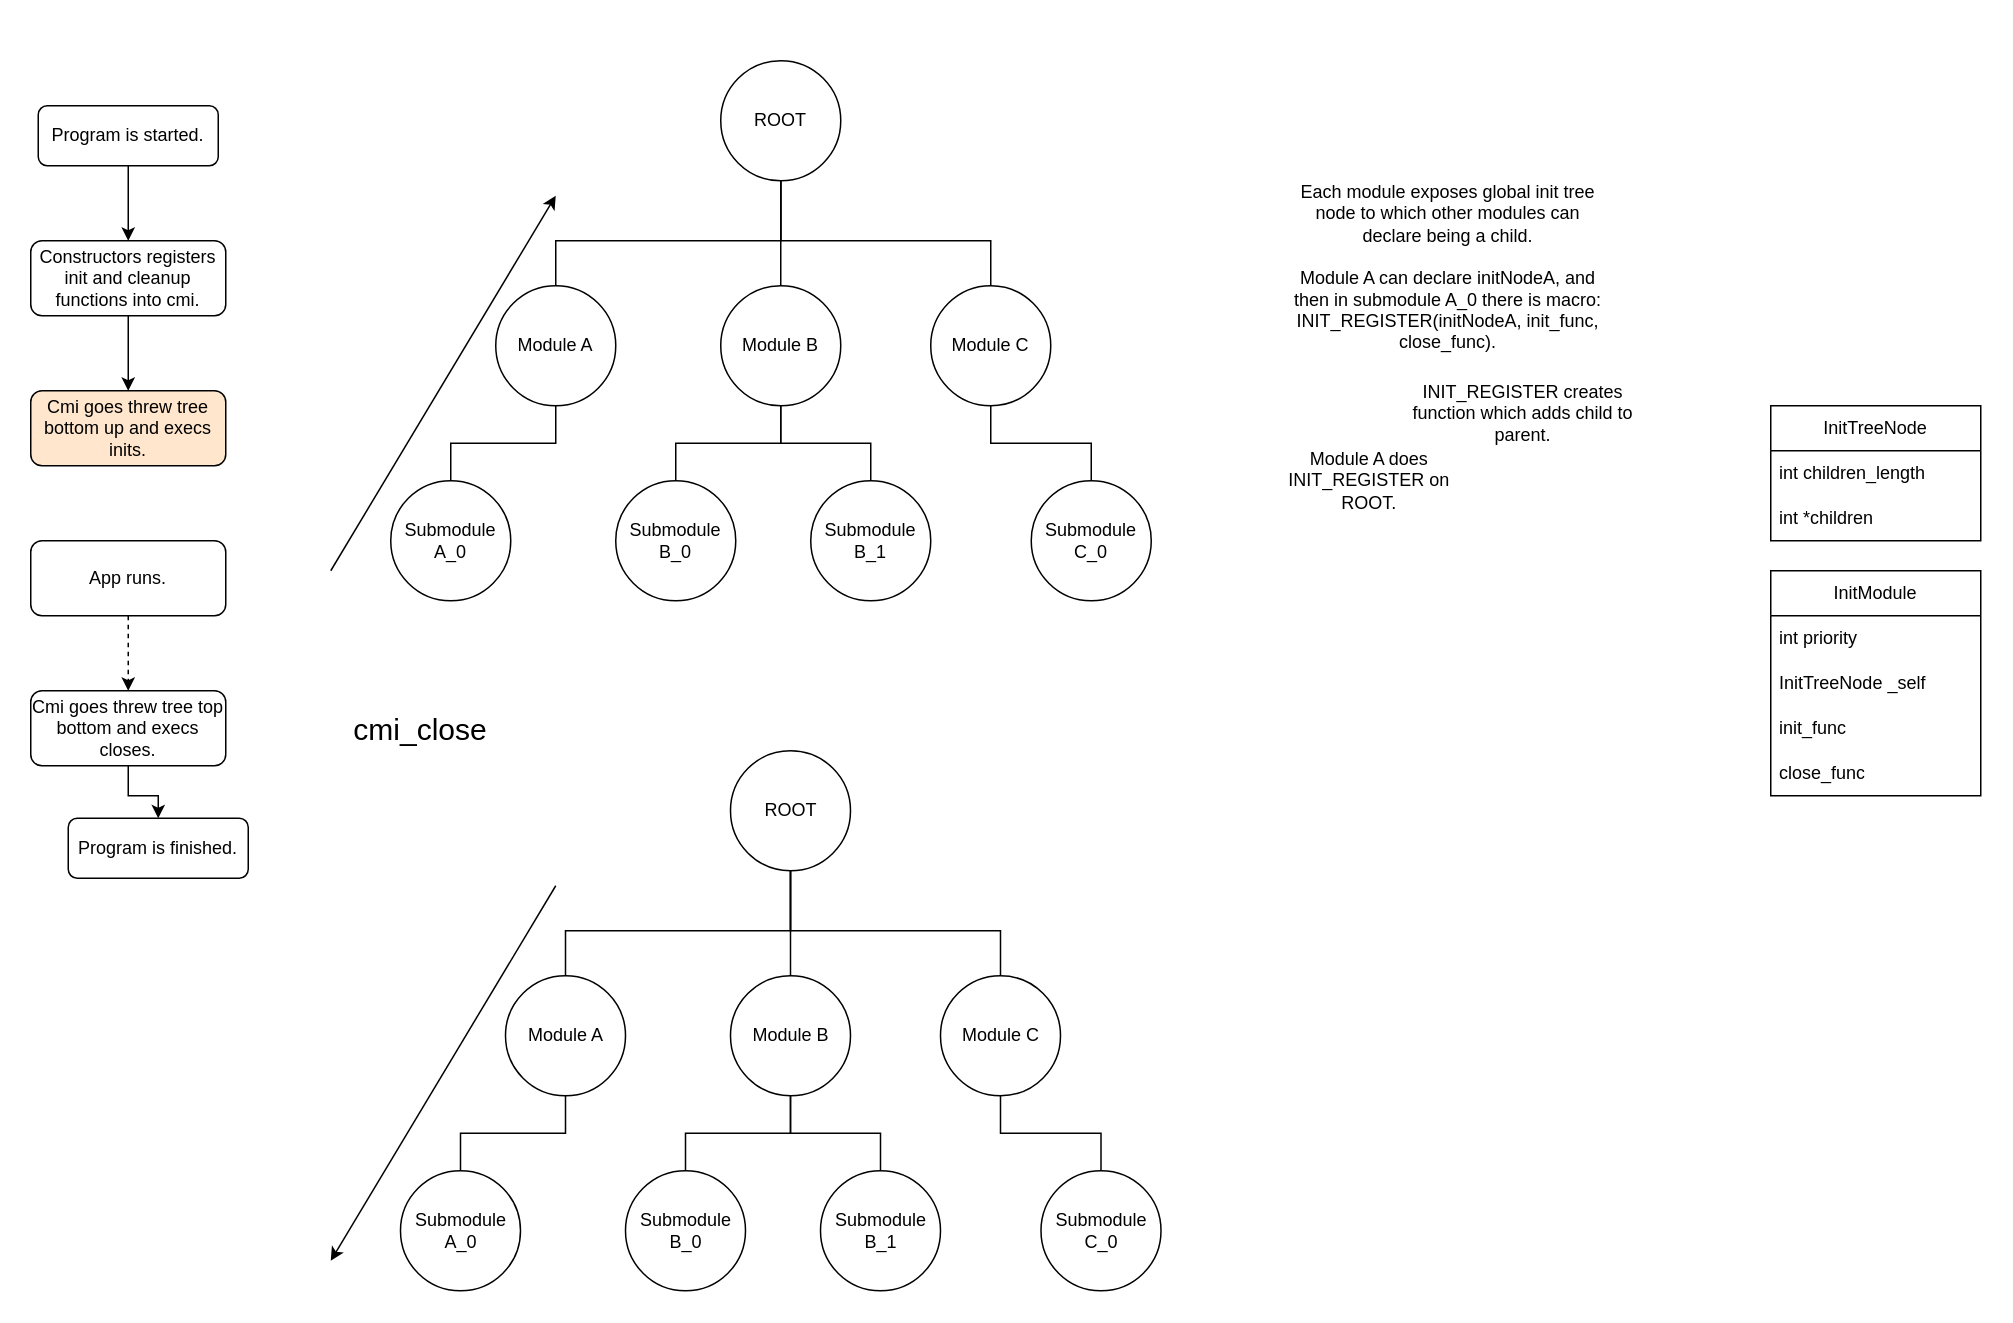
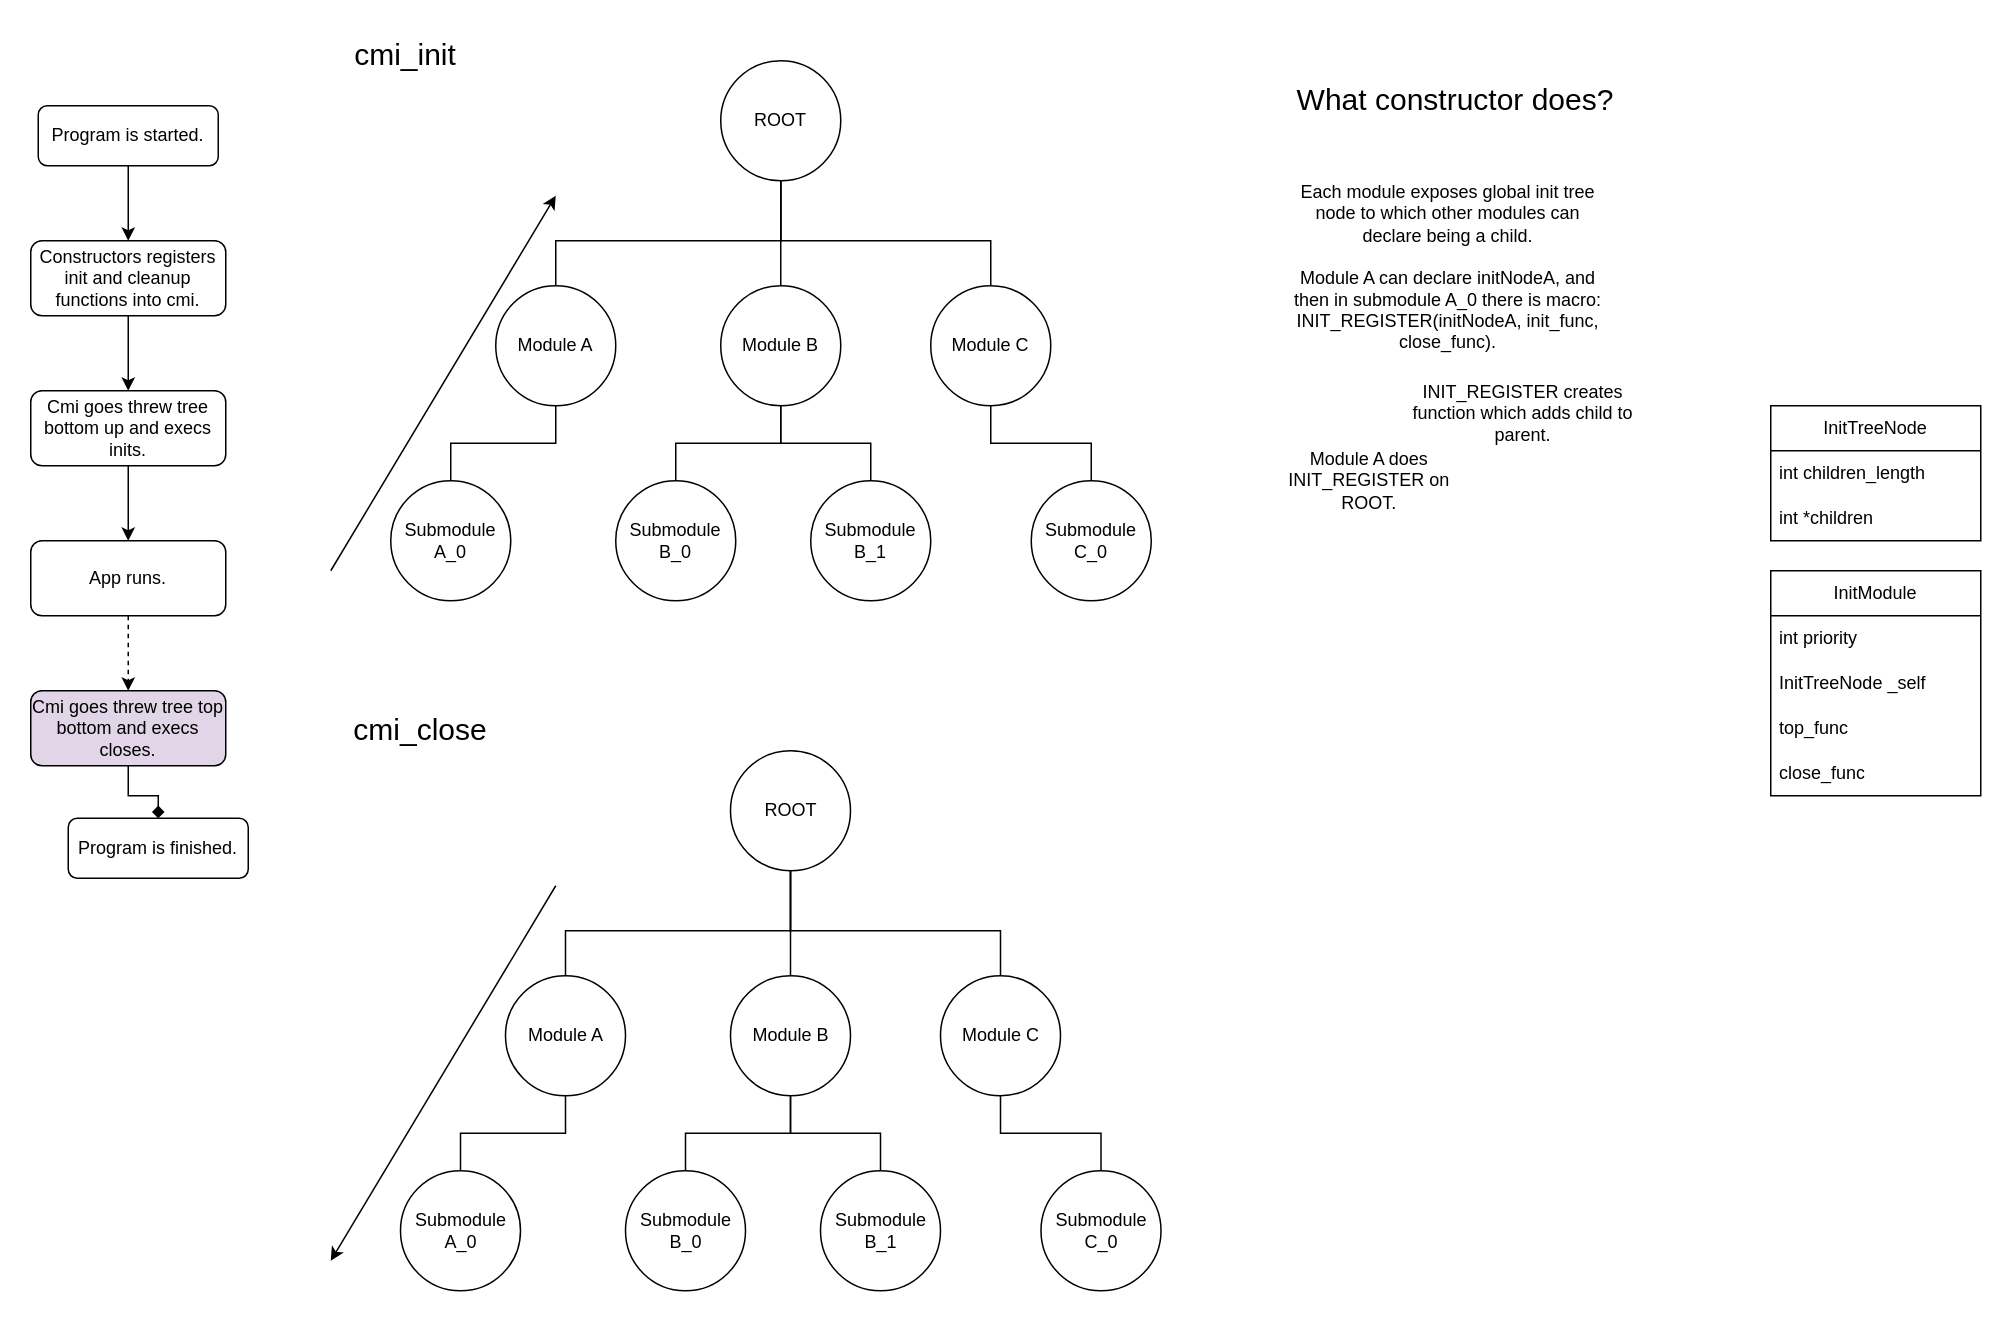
  <mxCell id="0" />
  <mxCell id="1" parent="0" />
  <mxCell id="2" value="" style="edgeStyle=orthogonalEdgeStyle;rounded=0;orthogonalLoop=1;jettySize=auto;html=1;" parent="1" source="3" target="5" edge="1"><mxGeometry relative="1" as="geometry" /></mxCell>
  <mxCell id="3" value="Program is started." style="rounded=1;whiteSpace=wrap;html=1;fontSize=12;glass=0;strokeWidth=1;shadow=0;" parent="1" vertex="1"><mxGeometry x="25" y="70" width="120" height="40" as="geometry" /></mxCell>
  <mxCell id="4" value="" style="edgeStyle=orthogonalEdgeStyle;rounded=0;orthogonalLoop=1;jettySize=auto;html=1;" parent="1" source="5" target="7" edge="1"><mxGeometry relative="1" as="geometry" /></mxCell>
  <mxCell id="5" value="Constructors registers init and cleanup functions into cmi." style="rounded=1;whiteSpace=wrap;html=1;fontSize=12;glass=0;strokeWidth=1;shadow=0;" parent="1" vertex="1"><mxGeometry x="20" y="160" width="130" height="50" as="geometry" /></mxCell>
- <mxCell id="7" value="Cmi goes threw tree bottom up and execs inits." style="rounded=1;whiteSpace=wrap;html=1;fontSize=12;glass=0;strokeWidth=1;shadow=0;fillColor=#ffe6cc;" parent="1" vertex="1"><mxGeometry x="20" y="260" width="130" height="50" as="geometry" /></mxCell>
+ <mxCell id="6" value="" style="edgeStyle=orthogonalEdgeStyle;rounded=0;orthogonalLoop=1;jettySize=auto;html=1;" parent="1" source="7" target="41" edge="1"><mxGeometry relative="1" as="geometry" /></mxCell>
+ <mxCell id="7" value="Cmi goes threw tree bottom up and execs inits." style="rounded=1;whiteSpace=wrap;html=1;fontSize=12;glass=0;strokeWidth=1;shadow=0;" parent="1" vertex="1"><mxGeometry x="20" y="260" width="130" height="50" as="geometry" /></mxCell>
  <mxCell id="8" value="ROOT" style="ellipse;whiteSpace=wrap;html=1;aspect=fixed;" parent="1" vertex="1"><mxGeometry x="480" y="40" width="80" height="80" as="geometry" /></mxCell>
  <mxCell id="9" value="" style="edgeStyle=orthogonalEdgeStyle;rounded=0;orthogonalLoop=1;jettySize=auto;html=1;endArrow=none;startFill=0;" parent="1" source="11" target="18" edge="1"><mxGeometry relative="1" as="geometry" /></mxCell>
  <mxCell id="10" value="" style="edgeStyle=orthogonalEdgeStyle;rounded=0;orthogonalLoop=1;jettySize=auto;html=1;entryX=0.5;entryY=1;entryDx=0;entryDy=0;endArrow=none;startFill=0;" parent="1" source="11" target="8" edge="1"><mxGeometry relative="1" as="geometry"><mxPoint x="370" y="70" as="targetPoint" /><Array as="points"><mxPoint x="370" y="160" /><mxPoint x="520" y="160" /></Array></mxGeometry></mxCell>
  <mxCell id="11" value="Module A" style="ellipse;whiteSpace=wrap;html=1;aspect=fixed;" parent="1" vertex="1"><mxGeometry x="330" y="190" width="80" height="80" as="geometry" /></mxCell>
  <mxCell id="12" value="" style="edgeStyle=orthogonalEdgeStyle;rounded=0;orthogonalLoop=1;jettySize=auto;html=1;endArrow=none;startFill=0;" parent="1" source="14" target="21" edge="1"><mxGeometry relative="1" as="geometry" /></mxCell>
  <mxCell id="13" value="" style="edgeStyle=orthogonalEdgeStyle;rounded=0;orthogonalLoop=1;jettySize=auto;html=1;endArrow=none;startFill=0;" parent="1" source="14" target="8" edge="1"><mxGeometry relative="1" as="geometry" /></mxCell>
  <mxCell id="14" value="Module B" style="ellipse;whiteSpace=wrap;html=1;aspect=fixed;" parent="1" vertex="1"><mxGeometry x="480" y="190" width="80" height="80" as="geometry" /></mxCell>
  <mxCell id="15" value="" style="edgeStyle=orthogonalEdgeStyle;rounded=0;orthogonalLoop=1;jettySize=auto;html=1;endArrow=none;startFill=0;" parent="1" source="17" target="22" edge="1"><mxGeometry relative="1" as="geometry" /></mxCell>
  <mxCell id="16" value="" style="edgeStyle=orthogonalEdgeStyle;rounded=0;orthogonalLoop=1;jettySize=auto;html=1;entryX=0.5;entryY=1;entryDx=0;entryDy=0;endArrow=none;startFill=0;" parent="1" source="17" target="8" edge="1"><mxGeometry relative="1" as="geometry"><mxPoint x="660" y="70" as="targetPoint" /><Array as="points"><mxPoint x="660" y="160" /><mxPoint x="520" y="160" /></Array></mxGeometry></mxCell>
  <mxCell id="17" value="Module C" style="ellipse;whiteSpace=wrap;html=1;aspect=fixed;" parent="1" vertex="1"><mxGeometry x="620" y="190" width="80" height="80" as="geometry" /></mxCell>
  <mxCell id="18" value="Submodule&lt;div&gt;A_0&lt;/div&gt;" style="ellipse;whiteSpace=wrap;html=1;aspect=fixed;" parent="1" vertex="1"><mxGeometry x="260" y="320" width="80" height="80" as="geometry" /></mxCell>
  <mxCell id="19" value="" style="edgeStyle=orthogonalEdgeStyle;rounded=0;orthogonalLoop=1;jettySize=auto;html=1;endArrow=none;startFill=0;" parent="1" source="20" target="14" edge="1"><mxGeometry relative="1" as="geometry" /></mxCell>
  <mxCell id="20" value="Submodule&lt;div&gt;B_0&lt;/div&gt;" style="ellipse;whiteSpace=wrap;html=1;aspect=fixed;" parent="1" vertex="1"><mxGeometry x="410" y="320" width="80" height="80" as="geometry" /></mxCell>
  <mxCell id="21" value="Submodule&lt;div&gt;B_1&lt;/div&gt;" style="ellipse;whiteSpace=wrap;html=1;aspect=fixed;" parent="1" vertex="1"><mxGeometry x="540" y="320" width="80" height="80" as="geometry" /></mxCell>
  <mxCell id="22" value="Submodule&lt;div&gt;C_0&lt;/div&gt;" style="ellipse;whiteSpace=wrap;html=1;aspect=fixed;" parent="1" vertex="1"><mxGeometry x="687" y="320" width="80" height="80" as="geometry" /></mxCell>
  <mxCell id="23" value="ROOT" style="ellipse;whiteSpace=wrap;html=1;aspect=fixed;" parent="1" vertex="1"><mxGeometry x="486.5" y="500" width="80" height="80" as="geometry" /></mxCell>
  <mxCell id="24" value="" style="edgeStyle=orthogonalEdgeStyle;rounded=0;orthogonalLoop=1;jettySize=auto;html=1;endArrow=none;startFill=0;" parent="1" source="26" target="33" edge="1"><mxGeometry relative="1" as="geometry" /></mxCell>
  <mxCell id="25" value="" style="edgeStyle=orthogonalEdgeStyle;rounded=0;orthogonalLoop=1;jettySize=auto;html=1;entryX=0.5;entryY=1;entryDx=0;entryDy=0;endArrow=none;startFill=0;" parent="1" source="26" target="23" edge="1"><mxGeometry relative="1" as="geometry"><mxPoint x="376.5" y="530" as="targetPoint" /><Array as="points"><mxPoint x="376.5" y="620" /><mxPoint x="526.5" y="620" /></Array></mxGeometry></mxCell>
  <mxCell id="26" value="Module A" style="ellipse;whiteSpace=wrap;html=1;aspect=fixed;" parent="1" vertex="1"><mxGeometry x="336.5" y="650" width="80" height="80" as="geometry" /></mxCell>
  <mxCell id="27" value="" style="edgeStyle=orthogonalEdgeStyle;rounded=0;orthogonalLoop=1;jettySize=auto;html=1;endArrow=none;startFill=0;" parent="1" source="29" target="36" edge="1"><mxGeometry relative="1" as="geometry" /></mxCell>
  <mxCell id="28" value="" style="edgeStyle=orthogonalEdgeStyle;rounded=0;orthogonalLoop=1;jettySize=auto;html=1;endArrow=none;startFill=0;" parent="1" source="29" target="23" edge="1"><mxGeometry relative="1" as="geometry" /></mxCell>
  <mxCell id="29" value="Module B" style="ellipse;whiteSpace=wrap;html=1;aspect=fixed;" parent="1" vertex="1"><mxGeometry x="486.5" y="650" width="80" height="80" as="geometry" /></mxCell>
  <mxCell id="30" value="" style="edgeStyle=orthogonalEdgeStyle;rounded=0;orthogonalLoop=1;jettySize=auto;html=1;endArrow=none;startFill=0;" parent="1" source="32" target="37" edge="1"><mxGeometry relative="1" as="geometry" /></mxCell>
  <mxCell id="31" value="" style="edgeStyle=orthogonalEdgeStyle;rounded=0;orthogonalLoop=1;jettySize=auto;html=1;entryX=0.5;entryY=1;entryDx=0;entryDy=0;endArrow=none;startFill=0;" parent="1" source="32" target="23" edge="1"><mxGeometry relative="1" as="geometry"><mxPoint x="666.5" y="530" as="targetPoint" /><Array as="points"><mxPoint x="666.5" y="620" /><mxPoint x="526.5" y="620" /></Array></mxGeometry></mxCell>
  <mxCell id="32" value="Module C" style="ellipse;whiteSpace=wrap;html=1;aspect=fixed;" parent="1" vertex="1"><mxGeometry x="626.5" y="650" width="80" height="80" as="geometry" /></mxCell>
  <mxCell id="33" value="Submodule&lt;div&gt;A_0&lt;/div&gt;" style="ellipse;whiteSpace=wrap;html=1;aspect=fixed;" parent="1" vertex="1"><mxGeometry x="266.5" y="780" width="80" height="80" as="geometry" /></mxCell>
  <mxCell id="34" value="" style="edgeStyle=orthogonalEdgeStyle;rounded=0;orthogonalLoop=1;jettySize=auto;html=1;endArrow=none;startFill=0;" parent="1" source="35" target="29" edge="1"><mxGeometry relative="1" as="geometry" /></mxCell>
  <mxCell id="35" value="Submodule&lt;div&gt;B_0&lt;/div&gt;" style="ellipse;whiteSpace=wrap;html=1;aspect=fixed;" parent="1" vertex="1"><mxGeometry x="416.5" y="780" width="80" height="80" as="geometry" /></mxCell>
  <mxCell id="36" value="Submodule&lt;div&gt;B_1&lt;/div&gt;" style="ellipse;whiteSpace=wrap;html=1;aspect=fixed;" parent="1" vertex="1"><mxGeometry x="546.5" y="780" width="80" height="80" as="geometry" /></mxCell>
  <mxCell id="37" value="Submodule&lt;div&gt;C_0&lt;/div&gt;" style="ellipse;whiteSpace=wrap;html=1;aspect=fixed;" parent="1" vertex="1"><mxGeometry x="693.5" y="780" width="80" height="80" as="geometry" /></mxCell>
+ <mxCell id="38" value="cmi_init" style="text;html=1;align=center;verticalAlign=middle;whiteSpace=wrap;rounded=0;fontSize=20;" parent="1" vertex="1"><mxGeometry x="240" y="20" width="60" height="30" as="geometry" /></mxCell>
  <mxCell id="39" value="cmi_close" style="text;html=1;align=center;verticalAlign=middle;whiteSpace=wrap;rounded=0;fontSize=20;" parent="1" vertex="1"><mxGeometry x="250" y="470" width="60" height="30" as="geometry" /></mxCell>
  <mxCell id="40" value="" style="edgeStyle=orthogonalEdgeStyle;rounded=0;orthogonalLoop=1;jettySize=auto;html=1;dashed=1;" parent="1" source="41" target="43" edge="1"><mxGeometry relative="1" as="geometry" /></mxCell>
  <mxCell id="41" value="App runs." style="rounded=1;whiteSpace=wrap;html=1;fontSize=12;glass=0;strokeWidth=1;shadow=0;" parent="1" vertex="1"><mxGeometry x="20" y="360" width="130" height="50" as="geometry" /></mxCell>
- <mxCell id="42" value="" style="edgeStyle=orthogonalEdgeStyle;rounded=0;orthogonalLoop=1;jettySize=auto;html=1;" parent="1" source="43" target="44" edge="1"><mxGeometry relative="1" as="geometry" /></mxCell>
- <mxCell id="43" value="Cmi goes threw tree top bottom and execs closes." style="rounded=1;whiteSpace=wrap;html=1;fontSize=12;glass=0;strokeWidth=1;shadow=0;" parent="1" vertex="1"><mxGeometry x="20" y="460" width="130" height="50" as="geometry" /></mxCell>
+ <mxCell id="42" value="" style="edgeStyle=orthogonalEdgeStyle;rounded=0;orthogonalLoop=1;jettySize=auto;html=1;endArrow=diamond;" parent="1" source="43" target="44" edge="1"><mxGeometry relative="1" as="geometry" /></mxCell>
+ <mxCell id="43" value="Cmi goes threw tree top bottom and execs closes." style="rounded=1;whiteSpace=wrap;html=1;fontSize=12;glass=0;strokeWidth=1;shadow=0;fillColor=#e1d5e7;" parent="1" vertex="1"><mxGeometry x="20" y="460" width="130" height="50" as="geometry" /></mxCell>
  <mxCell id="44" value="Program is finished." style="rounded=1;whiteSpace=wrap;html=1;fontSize=12;glass=0;strokeWidth=1;shadow=0;" parent="1" vertex="1"><mxGeometry x="45" y="545" width="120" height="40" as="geometry" /></mxCell>
  <mxCell id="45" value="" style="endArrow=classic;html=1;rounded=0;" parent="1" edge="1"><mxGeometry width="50" height="50" relative="1" as="geometry"><mxPoint x="220" y="380" as="sourcePoint" /><mxPoint x="370" y="130" as="targetPoint" /></mxGeometry></mxCell>
  <mxCell id="46" value="" style="endArrow=none;html=1;rounded=0;startFill=1;startArrow=classic;" parent="1" edge="1"><mxGeometry width="50" height="50" relative="1" as="geometry"><mxPoint x="220" y="840" as="sourcePoint" /><mxPoint x="370" y="590" as="targetPoint" /></mxGeometry></mxCell>
+ <mxCell id="47" value="&lt;font style=&quot;font-size: 20px;&quot;&gt;What constructor does?&lt;/font&gt;" style="text;html=1;align=center;verticalAlign=middle;whiteSpace=wrap;rounded=0;" parent="1" vertex="1"><mxGeometry x="860" y="20" width="220" height="90" as="geometry" /></mxCell>
  <mxCell id="48" value="Each module exposes global init tree node to which other modules can declare being a child.&lt;br&gt;&lt;br&gt;Module A can declare initNodeA, and then in submodule A_0 there is macro:&lt;br&gt;INIT_REGISTER(initNodeA, init_func, close_func).&lt;div&gt;&lt;br/&gt;&lt;/div&gt;" style="text;html=1;align=center;verticalAlign=middle;whiteSpace=wrap;rounded=0;" parent="1" vertex="1"><mxGeometry x="860" y="150" width="210" height="70" as="geometry" /></mxCell>
  <mxCell id="49" value="INIT_REGISTER creates function which adds child to parent." style="text;html=1;align=center;verticalAlign=middle;whiteSpace=wrap;rounded=0;" parent="1" vertex="1"><mxGeometry x="940" y="240" width="150" height="70" as="geometry" /></mxCell>
  <mxCell id="50" value="Module A does INIT_REGISTER on ROOT." style="text;html=1;align=center;verticalAlign=middle;whiteSpace=wrap;rounded=0;" parent="1" vertex="1"><mxGeometry x="850" y="290" width="125" height="60" as="geometry" /></mxCell>
  <mxCell id="51" value="InitTreeNode" style="swimlane;fontStyle=0;childLayout=stackLayout;horizontal=1;startSize=30;horizontalStack=0;resizeParent=1;resizeParentMax=0;resizeLast=0;collapsible=1;marginBottom=0;whiteSpace=wrap;html=1;" parent="1" vertex="1"><mxGeometry x="1180" y="270" width="140" height="90" as="geometry" /></mxCell>
  <mxCell id="52" value="int children_length" style="text;strokeColor=none;fillColor=none;align=left;verticalAlign=middle;spacingLeft=4;spacingRight=4;overflow=hidden;points=[[0,0.5],[1,0.5]];portConstraint=eastwest;rotatable=0;whiteSpace=wrap;html=1;" parent="51" vertex="1"><mxGeometry y="30" width="140" height="30" as="geometry" /></mxCell>
  <mxCell id="53" value="int *children" style="text;strokeColor=none;fillColor=none;align=left;verticalAlign=middle;spacingLeft=4;spacingRight=4;overflow=hidden;points=[[0,0.5],[1,0.5]];portConstraint=eastwest;rotatable=0;whiteSpace=wrap;html=1;" parent="51" vertex="1"><mxGeometry y="60" width="140" height="30" as="geometry" /></mxCell>
  <mxCell id="54" value="InitModule" style="swimlane;fontStyle=0;childLayout=stackLayout;horizontal=1;startSize=30;horizontalStack=0;resizeParent=1;resizeParentMax=0;resizeLast=0;collapsible=1;marginBottom=0;whiteSpace=wrap;html=1;" parent="1" vertex="1"><mxGeometry x="1180" y="380" width="140" height="150" as="geometry" /></mxCell>
  <mxCell id="55" value="int priority" style="text;strokeColor=none;fillColor=none;align=left;verticalAlign=middle;spacingLeft=4;spacingRight=4;overflow=hidden;points=[[0,0.5],[1,0.5]];portConstraint=eastwest;rotatable=0;whiteSpace=wrap;html=1;" parent="54" vertex="1"><mxGeometry y="30" width="140" height="30" as="geometry" /></mxCell>
  <mxCell id="56" value="InitTreeNode _self" style="text;strokeColor=none;fillColor=none;align=left;verticalAlign=middle;spacingLeft=4;spacingRight=4;overflow=hidden;points=[[0,0.5],[1,0.5]];portConstraint=eastwest;rotatable=0;whiteSpace=wrap;html=1;" parent="54" vertex="1"><mxGeometry y="60" width="140" height="30" as="geometry" /></mxCell>
- <mxCell id="57" value="init_func" style="text;strokeColor=none;fillColor=none;align=left;verticalAlign=middle;spacingLeft=4;spacingRight=4;overflow=hidden;points=[[0,0.5],[1,0.5]];portConstraint=eastwest;rotatable=0;whiteSpace=wrap;html=1;" parent="54" vertex="1"><mxGeometry y="90" width="140" height="30" as="geometry" /></mxCell>
+ <mxCell id="57" value="top_func" style="text;strokeColor=none;fillColor=none;align=left;verticalAlign=middle;spacingLeft=4;spacingRight=4;overflow=hidden;points=[[0,0.5],[1,0.5]];portConstraint=eastwest;rotatable=0;whiteSpace=wrap;html=1;" parent="54" vertex="1"><mxGeometry y="90" width="140" height="30" as="geometry" /></mxCell>
  <mxCell id="58" value="close_func" style="text;strokeColor=none;fillColor=none;align=left;verticalAlign=middle;spacingLeft=4;spacingRight=4;overflow=hidden;points=[[0,0.5],[1,0.5]];portConstraint=eastwest;rotatable=0;whiteSpace=wrap;html=1;" parent="54" vertex="1"><mxGeometry y="120" width="140" height="30" as="geometry" /></mxCell>
